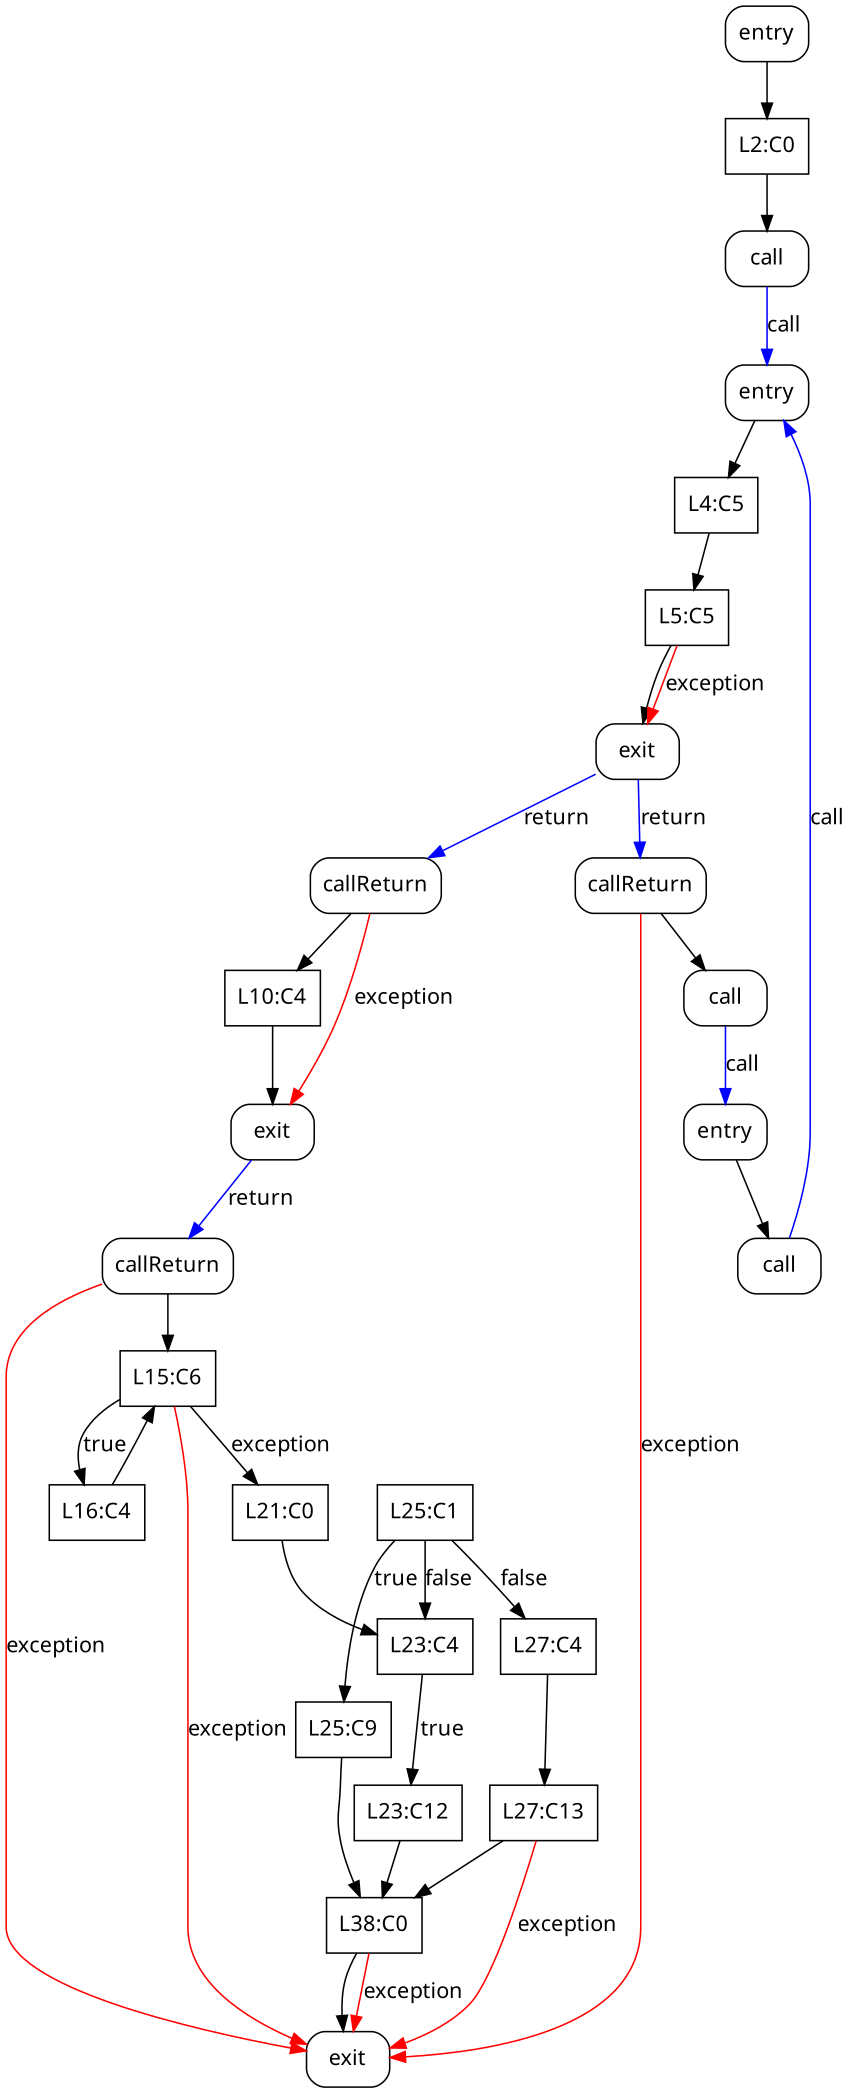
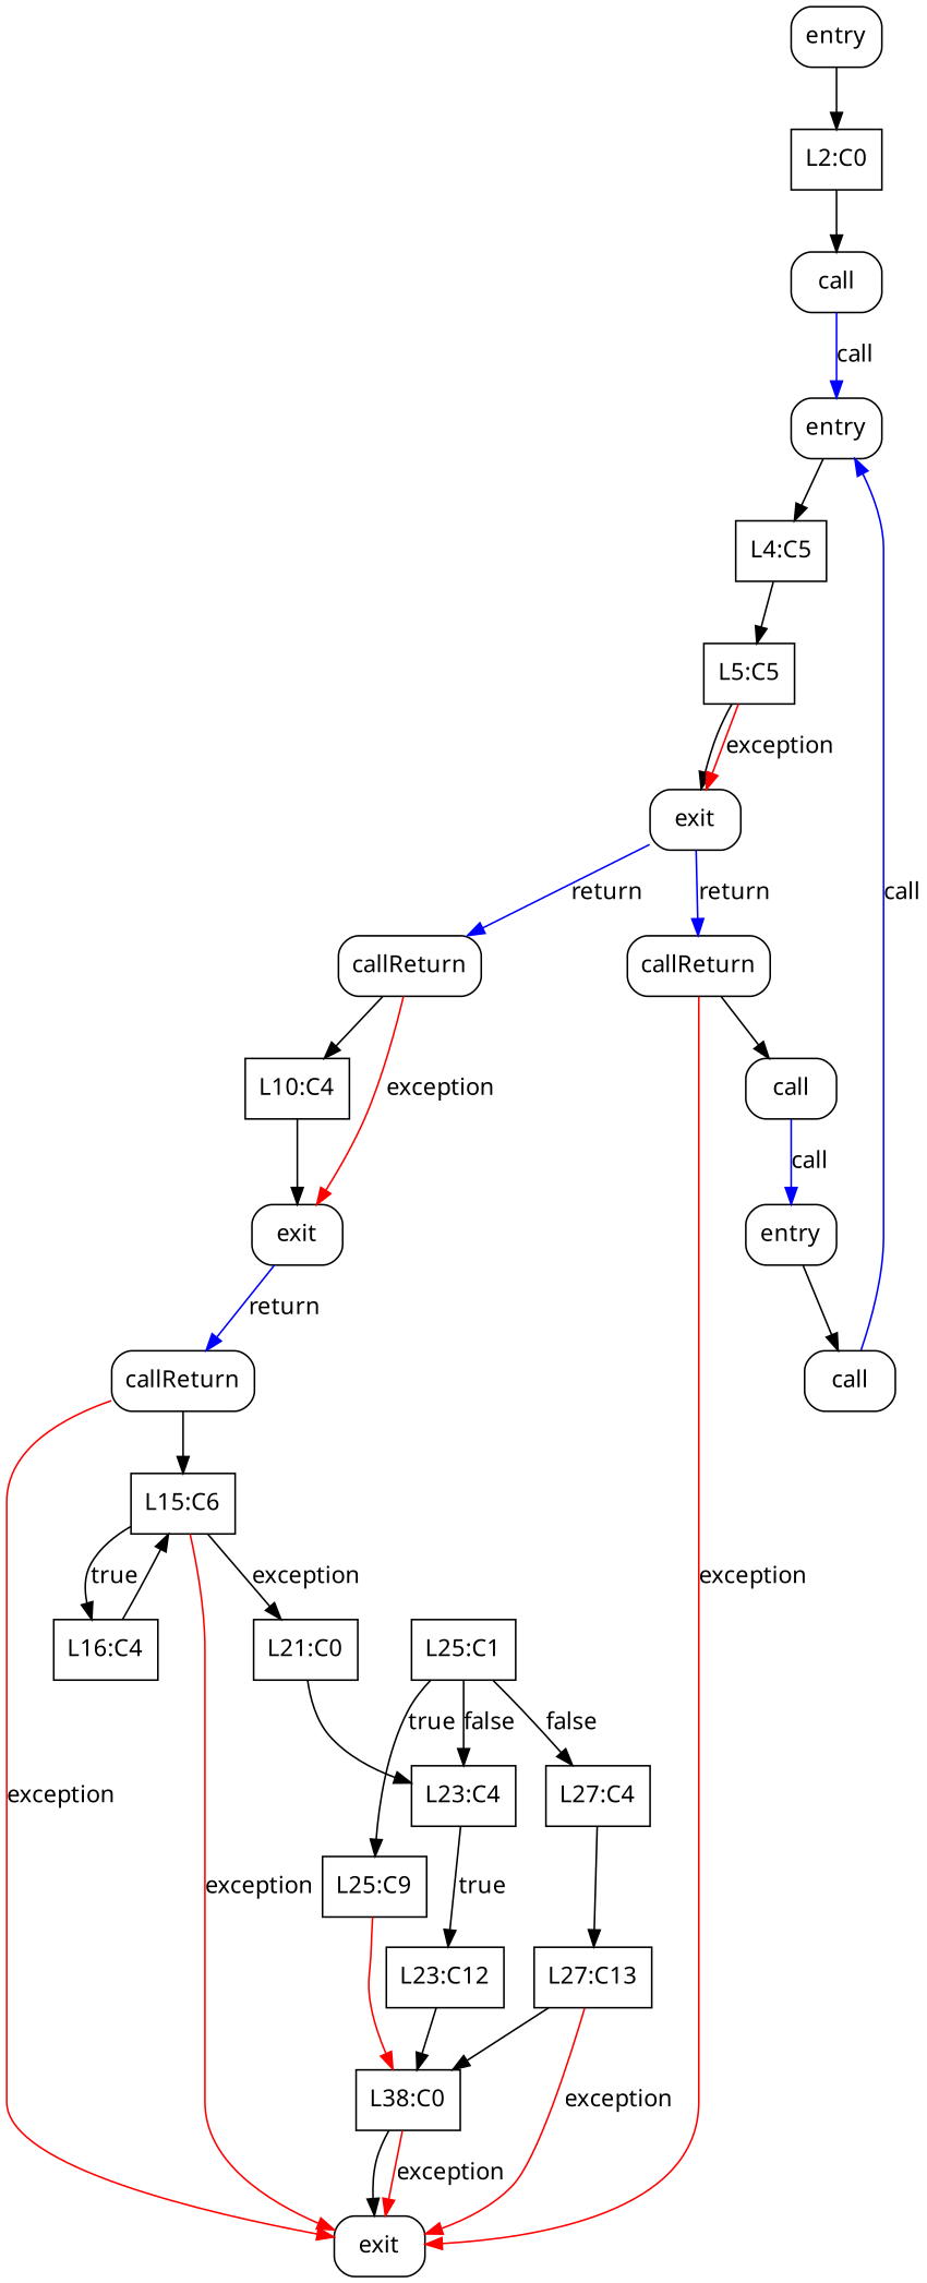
  digraph {
    fontname="Noto Sans"
    node [fontname="Noto Sans" shape=box]
    edge [fontname="Noto Sans"]
    n1 [label=entry style=rounded]
    n2 [label="L2:C0"]
    n3 [label=call style=rounded]
    n4 [label=entry style=rounded]
    n5 [label="L4:C5"]
    n6 [label="L5:C5"]
    n7 [label=exit style=rounded]
    n8 [label=callReturn style=rounded]
    n9 [label=callReturn style=rounded]
    n10 [label=call style=rounded]
    n11 [label=exit style=rounded]
    n12 [label="L10:C4"]
    n13 [label=exit style=rounded]
    n14 [label=entry style=rounded]
    n15 [label=call style=rounded]
    n16 [label=callReturn style=rounded]
    n17 [label="L15:C6"]
    n18 [label="L16:C4"]
    n19 [label="L21:C0"]
    n20 [label="L23:C4"]
    n21 [label="L23:C12"]
    n22 [label="L38:C0"]
    n23 [label="L25:C1"]
    n24 [label="L25:C9"]
    n25 [label="L27:C4"]
    n26 [label="L27:C13"]
    n1 -> n2
    n2 -> n3
    n3 -> n4 [color=blue label=call]
    n4 -> n5
    n5 -> n6
    n6 -> n7
    n6 -> n7 [color=red label=exception]
    n7 -> n8 [color=blue label=return]
    n7 -> n9 [color=blue label=return]
    n8 -> n10
    n8 -> n11 [color=red label=exception]
    n9 -> n12
    n9 -> n13 [color=red label=exception]
    n10 -> n14 [color=blue label=call]
    n12 -> n13
    n13 -> n16 [color=blue label=return]
    n14 -> n15
    n15 -> n4 [color=blue label=call]
    n16 -> n11 [color=red label=exception]
    n16 -> n17
    n17 -> n11 [color=red label=exception]
    n17 -> n18 [label=true]
    n17 -> n19 [label=exception]
    n18 -> n17
    n19 -> n20
    n20 -> n21 [label=true]
    n21 -> n22
    n22 -> n11
    n22 -> n11 [color=red label=exception]
    n23 -> n20 [label=false]
    n23 -> n24 [label=true]
    n23 -> n25 [label=false]
-   n24 -> n22
+   n24 -> n22 [color=red]
    n25 -> n26
    n26 -> n11 [color=red label=exception]
    n26 -> n22
  }
